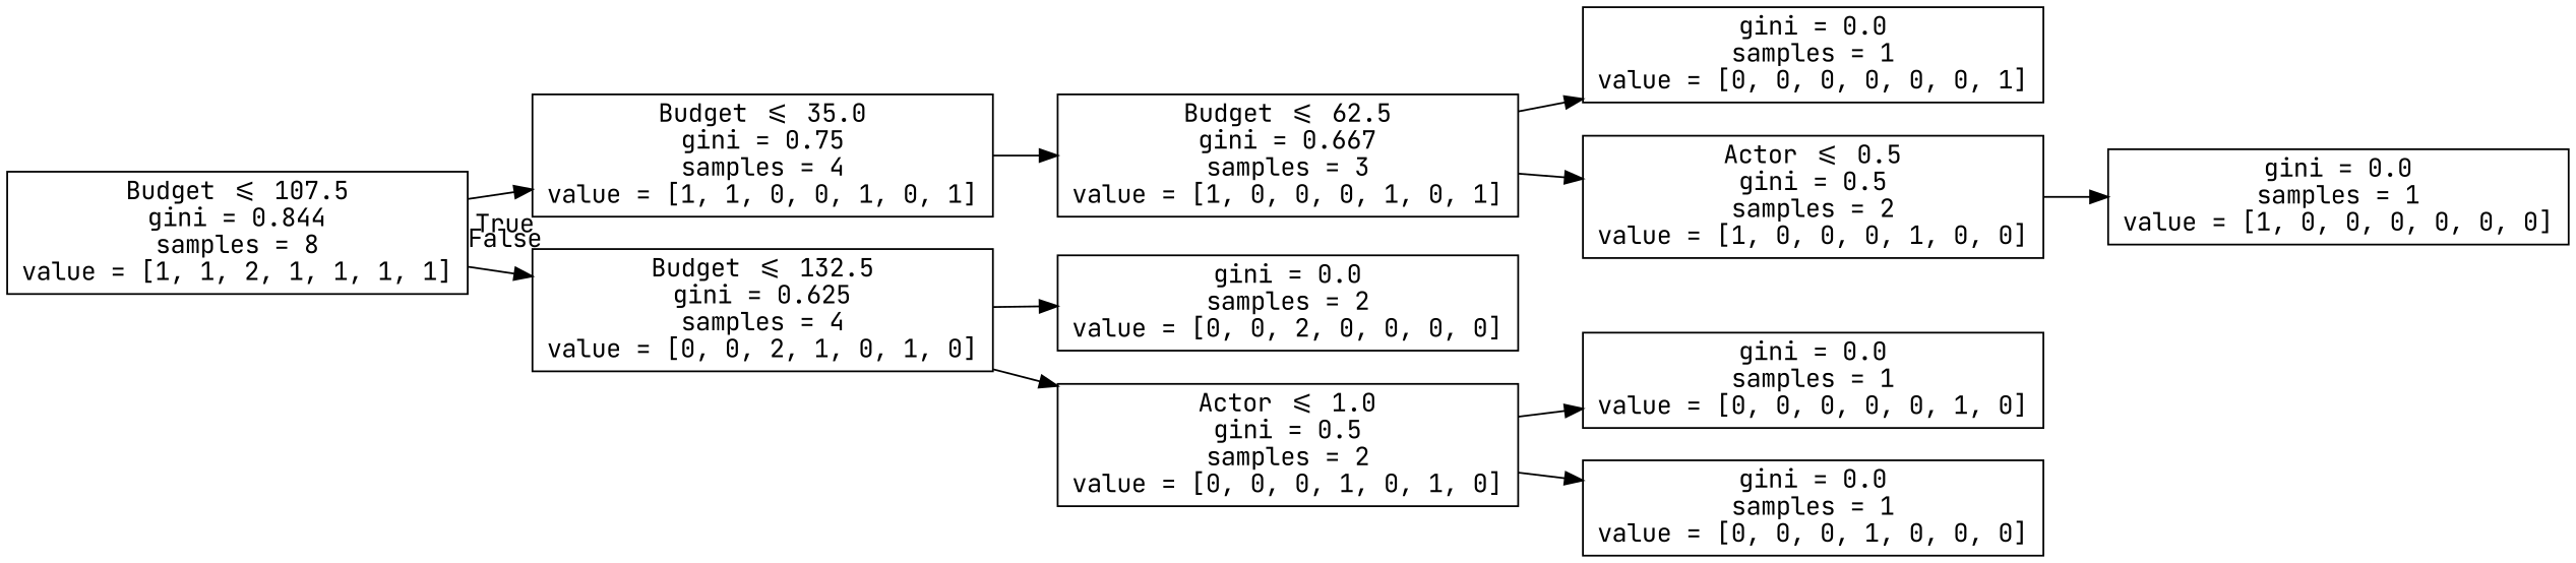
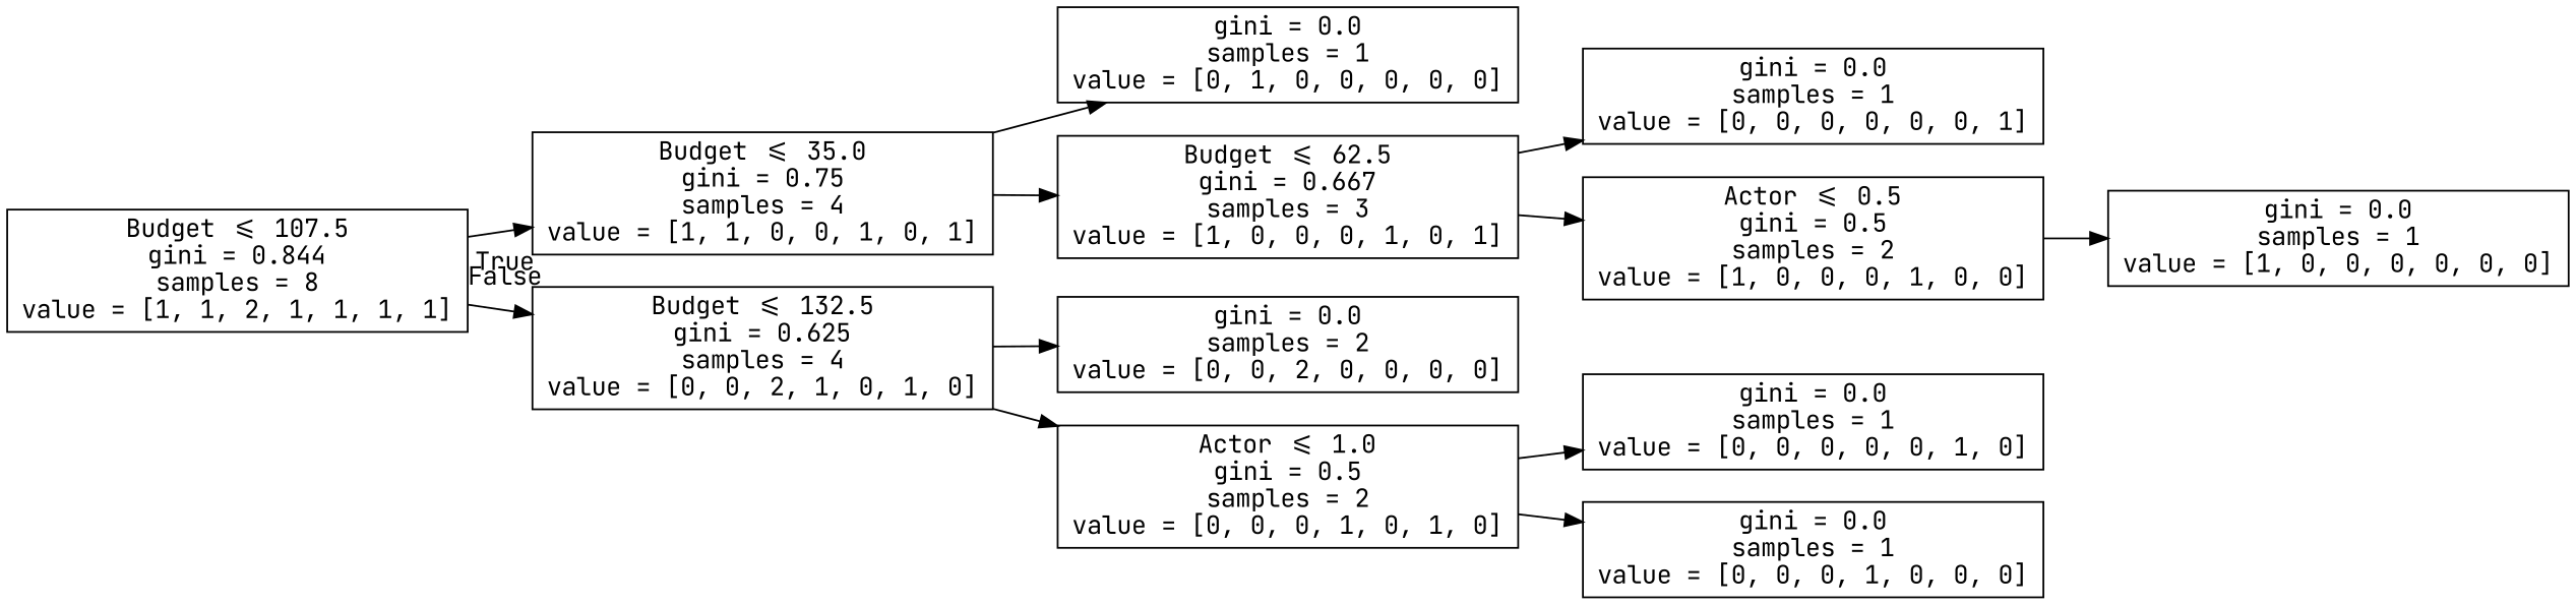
  digraph {
    fontname="JetBrains Mono"
    rankdir=LR
    node [fontname="JetBrains Mono" shape=box]
    edge [fontname="JetBrains Mono"]
    n1 [label="Budget <= 107.5\ngini = 0.844\nsamples = 8\nvalue = [1, 1, 2, 1, 1, 1, 1]"]
    n2 [label="Budget <= 35.0\ngini = 0.75\nsamples = 4\nvalue = [1, 1, 0, 0, 1, 0, 1]"]
    n3 [label="Budget <= 132.5\ngini = 0.625\nsamples = 4\nvalue = [0, 0, 2, 1, 0, 1, 0]"]
+   n4 [label="gini = 0.0\nsamples = 1\nvalue = [0, 1, 0, 0, 0, 0, 0]"]
    n5 [label="Budget <= 62.5\ngini = 0.667\nsamples = 3\nvalue = [1, 0, 0, 0, 1, 0, 1]"]
    n6 [label="gini = 0.0\nsamples = 2\nvalue = [0, 0, 2, 0, 0, 0, 0]"]
    n7 [label="Actor <= 1.0\ngini = 0.5\nsamples = 2\nvalue = [0, 0, 0, 1, 0, 1, 0]"]
    n8 [label="gini = 0.0\nsamples = 1\nvalue = [0, 0, 0, 0, 0, 0, 1]"]
    n9 [label="Actor <= 0.5\ngini = 0.5\nsamples = 2\nvalue = [1, 0, 0, 0, 1, 0, 0]"]
    n10 [label="gini = 0.0\nsamples = 1\nvalue = [1, 0, 0, 0, 0, 0, 0]"]
    n11 [label="gini = 0.0\nsamples = 1\nvalue = [0, 0, 0, 0, 0, 1, 0]"]
    n12 [label="gini = 0.0\nsamples = 1\nvalue = [0, 0, 0, 1, 0, 0, 0]"]
    n1 -> n2 [headlabel=True labelangle=45 labeldistance=2.5]
    n1 -> n3 [headlabel=False labelangle=-45 labeldistance=2.5]
+   n2 -> n4
    n2 -> n5
    n3 -> n6
    n3 -> n7
    n5 -> n8
    n5 -> n9
    n7 -> n11
    n7 -> n12
    n9 -> n10
  }
